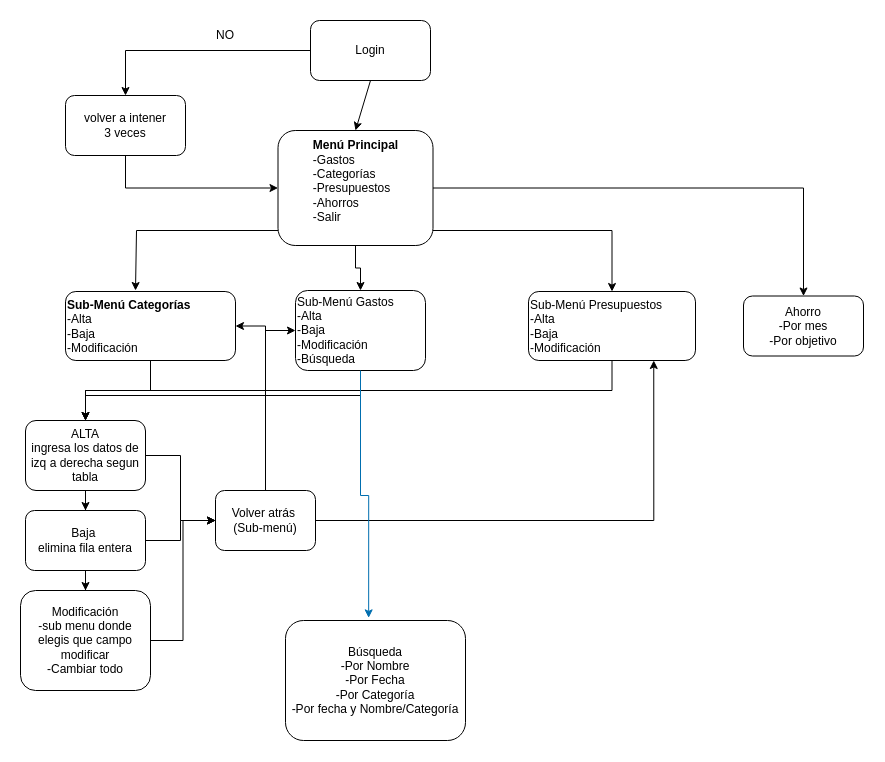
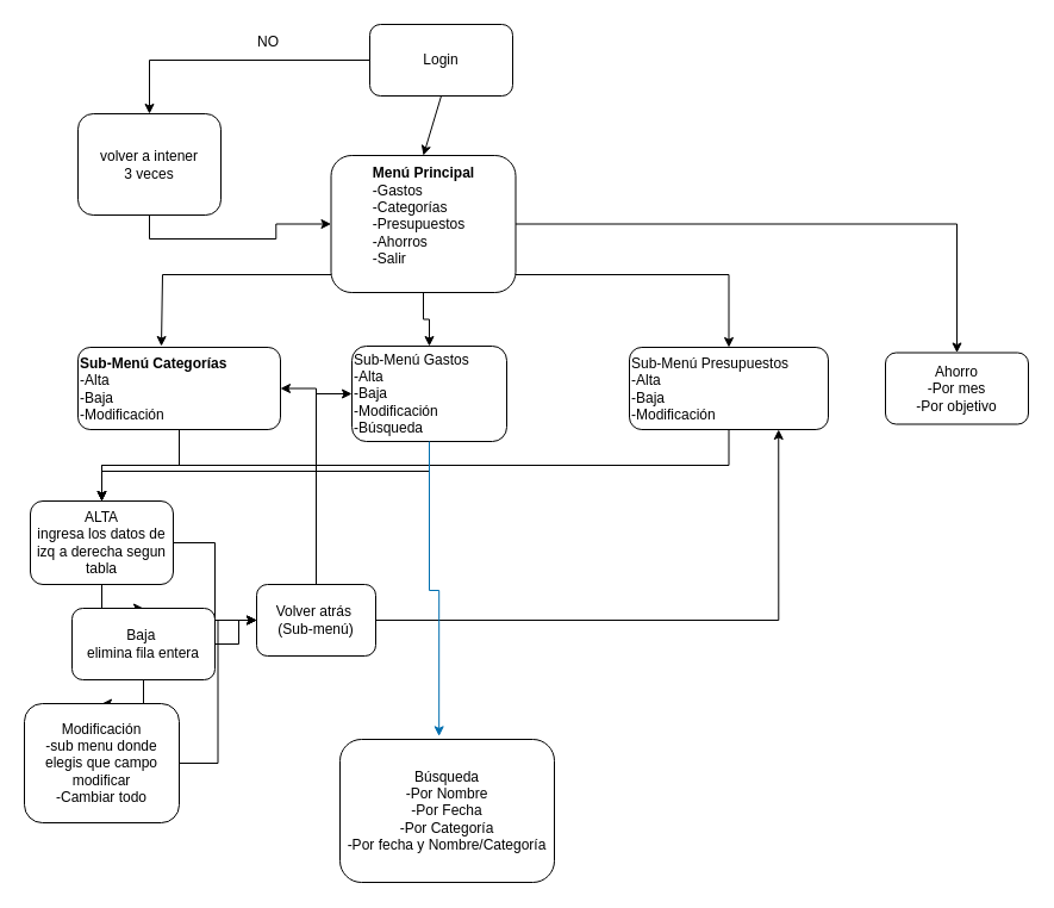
  <mxCell id="0" />
  <mxCell id="1" parent="0" />
  <mxCell id="2" style="edgeStyle=orthogonalEdgeStyle;rounded=0;orthogonalLoop=1;jettySize=auto;html=1;entryX=0.5;entryY=0;entryDx=0;entryDy=0;" edge="1" parent="1" source="3" target="11"><mxGeometry relative="1" as="geometry" /></mxCell>
  <mxCell id="3" value="Login" style="rounded=1;whiteSpace=wrap;html=1;" vertex="1" parent="1"><mxGeometry x="310" y="20" width="120" height="60" as="geometry" /></mxCell>
  <mxCell id="4" style="edgeStyle=orthogonalEdgeStyle;rounded=0;orthogonalLoop=1;jettySize=auto;html=1;entryX=0.5;entryY=0;entryDx=0;entryDy=0;" edge="1" parent="1" source="8" target="14"><mxGeometry relative="1" as="geometry" /></mxCell>
  <mxCell id="5" style="edgeStyle=orthogonalEdgeStyle;rounded=0;orthogonalLoop=1;jettySize=auto;html=1;entryX=0.5;entryY=0;entryDx=0;entryDy=0;" edge="1" parent="1" source="8"><mxGeometry relative="1" as="geometry"><mxPoint x="135" y="290" as="targetPoint" /><Array as="points"><mxPoint x="136" y="230" /></Array></mxGeometry></mxCell>
  <mxCell id="6" style="edgeStyle=orthogonalEdgeStyle;rounded=0;orthogonalLoop=1;jettySize=auto;html=1;entryX=0.5;entryY=0;entryDx=0;entryDy=0;" edge="1" parent="1" source="8" target="16"><mxGeometry relative="1" as="geometry"><Array as="points"><mxPoint x="355" y="230" /><mxPoint x="612" y="230" /><mxPoint x="612" y="291" /></Array></mxGeometry></mxCell>
  <mxCell id="7" style="edgeStyle=orthogonalEdgeStyle;rounded=0;orthogonalLoop=1;jettySize=auto;html=1;entryX=0.5;entryY=0;entryDx=0;entryDy=0;" edge="1" parent="1" source="8" target="33"><mxGeometry relative="1" as="geometry" /></mxCell>
  <mxCell id="8" value="&lt;b&gt;Menú Principal&lt;br&gt;&lt;/b&gt;&lt;div style=&quot;text-align: left;&quot;&gt;&lt;span style=&quot;background-color: transparent; color: light-dark(rgb(0, 0, 0), rgb(255, 255, 255));&quot;&gt;-Gastos&lt;/span&gt;&lt;/div&gt;&lt;div style=&quot;text-align: left;&quot;&gt;&lt;span style=&quot;background-color: transparent; color: light-dark(rgb(0, 0, 0), rgb(255, 255, 255));&quot;&gt;-Categorías&lt;/span&gt;&lt;/div&gt;&lt;div style=&quot;text-align: left;&quot;&gt;&lt;span style=&quot;background-color: transparent; color: light-dark(rgb(0, 0, 0), rgb(255, 255, 255));&quot;&gt;-Presupuestos&lt;br&gt;-Ahorros&lt;br&gt;-Salir&lt;br&gt;&lt;br&gt;&lt;/span&gt;&lt;/div&gt;" style="rounded=1;whiteSpace=wrap;html=1;" vertex="1" parent="1"><mxGeometry x="277.5" y="130" width="155" height="115" as="geometry" /></mxCell>
  <mxCell id="9" value="" style="endArrow=classic;html=1;rounded=0;exitX=0.5;exitY=1;exitDx=0;exitDy=0;entryX=0.5;entryY=0;entryDx=0;entryDy=0;" edge="1" parent="1" source="3" target="8"><mxGeometry width="50" height="50" relative="1" as="geometry"><mxPoint x="365" y="290" as="sourcePoint" /><mxPoint x="415" y="240" as="targetPoint" /></mxGeometry></mxCell>
  <mxCell id="10" style="edgeStyle=orthogonalEdgeStyle;rounded=0;orthogonalLoop=1;jettySize=auto;html=1;entryX=0;entryY=0.5;entryDx=0;entryDy=0;exitX=0.5;exitY=1;exitDx=0;exitDy=0;" edge="1" parent="1" source="11" target="8"><mxGeometry relative="1" as="geometry" /></mxCell>
- <mxCell id="11" value="volver a intener&lt;br&gt;3 veces" style="rounded=1;whiteSpace=wrap;html=1;" vertex="1" parent="1"><mxGeometry x="65" y="95" width="120" height="60" as="geometry" /></mxCell>
+ <mxCell id="11" value="volver a intener&lt;br&gt;3 veces" style="rounded=1;whiteSpace=wrap;html=1;" vertex="1" parent="1"><mxGeometry x="65" y="95" width="120" height="85" as="geometry" /></mxCell>
  <mxCell id="12" value="NO" style="text;html=1;align=center;verticalAlign=middle;whiteSpace=wrap;rounded=0;" vertex="1" parent="1"><mxGeometry x="195" y="20" width="60" height="30" as="geometry" /></mxCell>
  <mxCell id="13" style="edgeStyle=orthogonalEdgeStyle;rounded=0;orthogonalLoop=1;jettySize=auto;html=1;entryX=0.5;entryY=0;entryDx=0;entryDy=0;exitX=0.5;exitY=1;exitDx=0;exitDy=0;" edge="1" parent="1" source="14" target="21"><mxGeometry relative="1" as="geometry" /></mxCell>
  <mxCell id="14" value="Sub-Menú Gastos&lt;br&gt;&lt;div style=&quot;&quot;&gt;&lt;span style=&quot;background-color: transparent; color: light-dark(rgb(0, 0, 0), rgb(255, 255, 255));&quot;&gt;-Alta&lt;/span&gt;&lt;/div&gt;&lt;span style=&quot;&quot;&gt;-Baja&lt;/span&gt;&lt;br style=&quot;&quot;&gt;&lt;div style=&quot;&quot;&gt;&lt;span style=&quot;background-color: transparent; color: light-dark(rgb(0, 0, 0), rgb(255, 255, 255));&quot;&gt;-Modificación&lt;br&gt;-Búsqueda&amp;nbsp;&lt;/span&gt;&lt;/div&gt;" style="rounded=1;whiteSpace=wrap;html=1;align=left;" vertex="1" parent="1"><mxGeometry x="295" y="290" width="130" height="80" as="geometry" /></mxCell>
  <mxCell id="15" style="edgeStyle=orthogonalEdgeStyle;rounded=0;orthogonalLoop=1;jettySize=auto;html=1;entryX=0.5;entryY=0;entryDx=0;entryDy=0;exitX=0.5;exitY=1;exitDx=0;exitDy=0;" edge="1" parent="1" source="16" target="21"><mxGeometry relative="1" as="geometry" /></mxCell>
  <mxCell id="16" value="Sub-Menú Presupuestos&lt;br&gt;&lt;div style=&quot;&quot;&gt;&lt;span style=&quot;background-color: transparent; color: light-dark(rgb(0, 0, 0), rgb(255, 255, 255));&quot;&gt;-Alta&lt;/span&gt;&lt;/div&gt;&lt;span style=&quot;&quot;&gt;-Baja&lt;/span&gt;&lt;br style=&quot;&quot;&gt;&lt;span style=&quot;&quot;&gt;-Modificación&lt;/span&gt;" style="rounded=1;whiteSpace=wrap;html=1;align=left;" vertex="1" parent="1"><mxGeometry x="528" y="291" width="167" height="69" as="geometry" /></mxCell>
  <mxCell id="17" style="edgeStyle=orthogonalEdgeStyle;rounded=0;orthogonalLoop=1;jettySize=auto;html=1;entryX=0.5;entryY=0;entryDx=0;entryDy=0;" edge="1" parent="1" source="18" target="21"><mxGeometry relative="1" as="geometry" /></mxCell>
  <mxCell id="18" value="&lt;div style=&quot;&quot;&gt;&lt;span style=&quot;background-color: transparent; color: light-dark(rgb(0, 0, 0), rgb(255, 255, 255));&quot;&gt;&lt;b&gt;Sub-Menú Categorías&lt;/b&gt;&lt;/span&gt;&lt;/div&gt;&lt;div style=&quot;&quot;&gt;&lt;span style=&quot;background-color: transparent; color: light-dark(rgb(0, 0, 0), rgb(255, 255, 255));&quot;&gt;-Alta&lt;/span&gt;&lt;/div&gt;-Baja&lt;br&gt;-Modificación" style="rounded=1;whiteSpace=wrap;html=1;align=left;" vertex="1" parent="1"><mxGeometry x="65" y="291" width="170" height="69" as="geometry" /></mxCell>
  <mxCell id="19" style="edgeStyle=orthogonalEdgeStyle;rounded=0;orthogonalLoop=1;jettySize=auto;html=1;" edge="1" parent="1" source="21" target="24"><mxGeometry relative="1" as="geometry" /></mxCell>
  <mxCell id="20" style="edgeStyle=orthogonalEdgeStyle;rounded=0;orthogonalLoop=1;jettySize=auto;html=1;entryX=0;entryY=0.5;entryDx=0;entryDy=0;" edge="1" parent="1" source="21" target="30"><mxGeometry relative="1" as="geometry" /></mxCell>
  <mxCell id="21" value="ALTA&lt;br&gt;ingresa los datos de izq a derecha segun tabla" style="rounded=1;whiteSpace=wrap;html=1;" vertex="1" parent="1"><mxGeometry x="25" y="420" width="120" height="70" as="geometry" /></mxCell>
  <mxCell id="22" style="edgeStyle=orthogonalEdgeStyle;rounded=0;orthogonalLoop=1;jettySize=auto;html=1;" edge="1" parent="1" source="24" target="26"><mxGeometry relative="1" as="geometry" /></mxCell>
  <mxCell id="23" style="edgeStyle=orthogonalEdgeStyle;rounded=0;orthogonalLoop=1;jettySize=auto;html=1;entryX=0;entryY=0.5;entryDx=0;entryDy=0;" edge="1" parent="1" source="24" target="30"><mxGeometry relative="1" as="geometry" /></mxCell>
- <mxCell id="24" value="Baja&amp;nbsp;&lt;br&gt;elimina fila entera" style="rounded=1;whiteSpace=wrap;html=1;" vertex="1" parent="1"><mxGeometry x="25" y="510" width="120" height="60" as="geometry" /></mxCell>
+ <mxCell id="24" value="Baja&amp;nbsp;&lt;br&gt;elimina fila entera" style="rounded=1;whiteSpace=wrap;html=1;" vertex="1" parent="1"><mxGeometry x="60" y="510" width="120" height="60" as="geometry" /></mxCell>
  <mxCell id="25" style="edgeStyle=orthogonalEdgeStyle;rounded=0;orthogonalLoop=1;jettySize=auto;html=1;entryX=0;entryY=0.5;entryDx=0;entryDy=0;" edge="1" parent="1" source="26" target="30"><mxGeometry relative="1" as="geometry" /></mxCell>
  <mxCell id="26" value="Modificación&lt;br&gt;-sub menu donde elegis que campo modificar&lt;br&gt;-Cambiar todo" style="rounded=1;whiteSpace=wrap;html=1;" vertex="1" parent="1"><mxGeometry x="20" y="590" width="130" height="100" as="geometry" /></mxCell>
  <mxCell id="27" style="edgeStyle=orthogonalEdgeStyle;rounded=0;orthogonalLoop=1;jettySize=auto;html=1;entryX=1;entryY=0.5;entryDx=0;entryDy=0;" edge="1" parent="1" source="30" target="18"><mxGeometry relative="1" as="geometry"><mxPoint x="275" y="400" as="targetPoint" /></mxGeometry></mxCell>
  <mxCell id="28" style="edgeStyle=orthogonalEdgeStyle;rounded=0;orthogonalLoop=1;jettySize=auto;html=1;entryX=0;entryY=0.5;entryDx=0;entryDy=0;" edge="1" parent="1" source="30" target="14"><mxGeometry relative="1" as="geometry" /></mxCell>
  <mxCell id="29" style="edgeStyle=orthogonalEdgeStyle;rounded=0;orthogonalLoop=1;jettySize=auto;html=1;entryX=0.75;entryY=1;entryDx=0;entryDy=0;" edge="1" parent="1" source="30" target="16"><mxGeometry relative="1" as="geometry" /></mxCell>
  <mxCell id="30" value="Volver atrás&amp;nbsp;&lt;br&gt;(Sub-menú)" style="rounded=1;whiteSpace=wrap;html=1;" vertex="1" parent="1"><mxGeometry x="215" y="490" width="100" height="60" as="geometry" /></mxCell>
  <mxCell id="31" value="Búsqueda&lt;br&gt;-Por Nombre&lt;br&gt;-Por Fecha&lt;br&gt;-Por Categoría&lt;br&gt;-Por fecha y Nombre/Categoría" style="rounded=1;whiteSpace=wrap;html=1;" vertex="1" parent="1"><mxGeometry x="285" y="620" width="180" height="120" as="geometry" /></mxCell>
  <mxCell id="32" style="edgeStyle=orthogonalEdgeStyle;rounded=0;orthogonalLoop=1;jettySize=auto;html=1;entryX=0.462;entryY=-0.022;entryDx=0;entryDy=0;entryPerimeter=0;fillColor=#1ba1e2;strokeColor=#006EAF;" edge="1" parent="1" source="14" target="31"><mxGeometry relative="1" as="geometry" /></mxCell>
  <mxCell id="33" value="Ahorro&lt;br&gt;-Por mes&lt;br&gt;-Por objetivo" style="rounded=1;whiteSpace=wrap;html=1;" vertex="1" parent="1"><mxGeometry x="743" y="295.5" width="120" height="60" as="geometry" /></mxCell>
